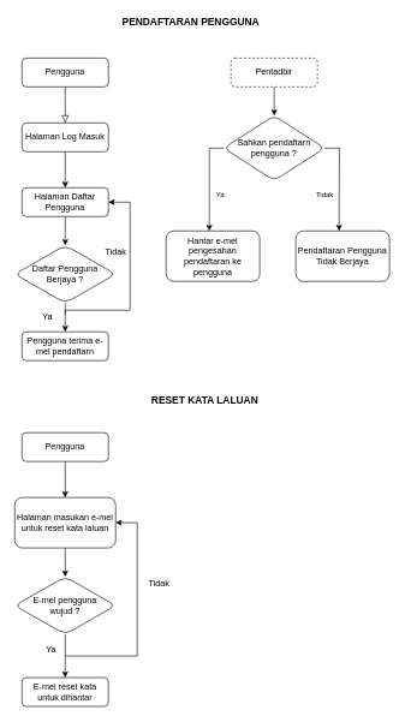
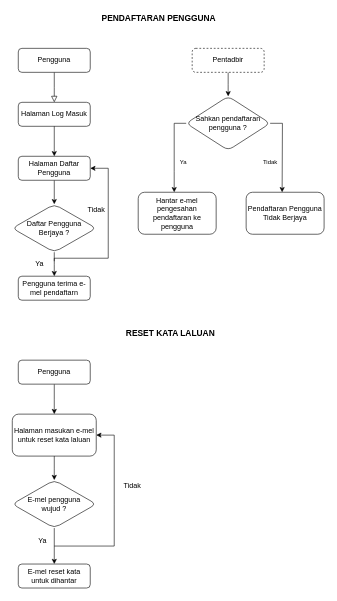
  <mxCell id="0" />
  <mxCell id="1" parent="0" />
  <mxCell id="2" value="" style="rounded=0;html=1;jettySize=auto;orthogonalLoop=1;fontSize=11;endArrow=block;endFill=0;endSize=8;strokeWidth=1;shadow=0;labelBackgroundColor=none;edgeStyle=orthogonalEdgeStyle;" parent="1" source="3" edge="1"><mxGeometry relative="1" as="geometry"><mxPoint x="90" y="170" as="targetPoint" /></mxGeometry></mxCell>
  <mxCell id="3" value="Pengguna" style="rounded=1;whiteSpace=wrap;html=1;fontSize=12;glass=0;strokeWidth=1;shadow=0;" parent="1" vertex="1"><mxGeometry x="30" y="80" width="120" height="40" as="geometry" /></mxCell>
  <mxCell id="4" value="Halaman Log Masuk" style="rounded=1;whiteSpace=wrap;html=1;fontSize=12;glass=0;strokeWidth=1;shadow=0;" parent="1" vertex="1"><mxGeometry x="30" y="170" width="120" height="40" as="geometry" /></mxCell>
  <mxCell id="5" value="" style="endArrow=classic;html=1;rounded=0;exitX=0.5;exitY=1;exitDx=0;exitDy=0;" parent="1" source="4" edge="1"><mxGeometry width="50" height="50" relative="1" as="geometry"><mxPoint x="260" y="360" as="sourcePoint" /><mxPoint x="90" y="260" as="targetPoint" /></mxGeometry></mxCell>
  <mxCell id="6" value="" style="edgeStyle=orthogonalEdgeStyle;rounded=0;orthogonalLoop=1;jettySize=auto;html=1;" parent="1" source="7" target="9" edge="1"><mxGeometry relative="1" as="geometry" /></mxCell>
  <mxCell id="7" value="Halaman Daftar Pengguna" style="rounded=1;whiteSpace=wrap;html=1;fontSize=12;glass=0;strokeWidth=1;shadow=0;" parent="1" vertex="1"><mxGeometry x="30" y="260" width="120" height="40" as="geometry" /></mxCell>
  <mxCell id="8" style="edgeStyle=orthogonalEdgeStyle;rounded=0;orthogonalLoop=1;jettySize=auto;html=1;entryX=1;entryY=0.5;entryDx=0;entryDy=0;" parent="1" target="7" edge="1"><mxGeometry relative="1" as="geometry"><mxPoint x="90" y="435" as="sourcePoint" /><Array as="points"><mxPoint x="90" y="435" /><mxPoint x="90" y="430" /><mxPoint x="180" y="430" /><mxPoint x="180" y="280" /></Array></mxGeometry></mxCell>
  <mxCell id="9" value="Daftar Pengguna &lt;br&gt;Berjaya ?" style="rhombus;whiteSpace=wrap;html=1;rounded=1;glass=0;strokeWidth=1;shadow=0;align=center;" parent="1" vertex="1"><mxGeometry x="20" y="340" width="140" height="80" as="geometry" /></mxCell>
  <mxCell id="10" style="edgeStyle=orthogonalEdgeStyle;rounded=0;orthogonalLoop=1;jettySize=auto;html=1;exitX=0.5;exitY=1;exitDx=0;exitDy=0;" parent="1" source="9" edge="1"><mxGeometry relative="1" as="geometry"><mxPoint x="90" y="460" as="targetPoint" /><Array as="points"><mxPoint x="90" y="440" /><mxPoint x="90" y="440" /></Array></mxGeometry></mxCell>
  <mxCell id="11" value="Tidak" style="text;html=1;align=center;verticalAlign=middle;resizable=0;points=[];autosize=1;strokeColor=none;fillColor=none;" parent="1" vertex="1"><mxGeometry x="140" y="340" width="40" height="20" as="geometry" /></mxCell>
  <mxCell id="12" value="Ya" style="text;html=1;align=center;verticalAlign=middle;resizable=0;points=[];autosize=1;strokeColor=none;fillColor=none;" parent="1" vertex="1"><mxGeometry x="50" y="430" width="30" height="20" as="geometry" /></mxCell>
  <mxCell id="13" value="Pengguna terima e-mel pendaftarn" style="rounded=1;whiteSpace=wrap;html=1;fontSize=12;glass=0;strokeWidth=1;shadow=0;" parent="1" vertex="1"><mxGeometry x="30" y="460" width="120" height="40" as="geometry" /></mxCell>
  <mxCell id="14" style="edgeStyle=orthogonalEdgeStyle;rounded=0;orthogonalLoop=1;jettySize=auto;html=1;exitX=0.5;exitY=1;exitDx=0;exitDy=0;" parent="1" source="15" edge="1"><mxGeometry relative="1" as="geometry"><mxPoint x="380" y="160" as="targetPoint" /></mxGeometry></mxCell>
  <mxCell id="15" value="Pentadbir" style="rounded=1;whiteSpace=wrap;html=1;fontSize=12;glass=0;strokeWidth=1;shadow=0;dashed=1;" parent="1" vertex="1"><mxGeometry x="320" y="80" width="120" height="40" as="geometry" /></mxCell>
  <mxCell id="16" style="edgeStyle=orthogonalEdgeStyle;rounded=0;orthogonalLoop=1;jettySize=auto;html=1;exitX=0;exitY=0.5;exitDx=0;exitDy=0;fontSize=10;" parent="1" source="18" edge="1"><mxGeometry relative="1" as="geometry"><mxPoint x="290" y="320" as="targetPoint" /></mxGeometry></mxCell>
  <mxCell id="17" style="edgeStyle=orthogonalEdgeStyle;rounded=0;orthogonalLoop=1;jettySize=auto;html=1;exitX=1;exitY=0.5;exitDx=0;exitDy=0;fontSize=10;" parent="1" source="18" edge="1"><mxGeometry relative="1" as="geometry"><mxPoint x="470" y="320" as="targetPoint" /></mxGeometry></mxCell>
- <mxCell id="18" value="Sahkan pendaftarn&lt;br&gt;pengguna ?" style="rhombus;whiteSpace=wrap;html=1;rounded=1;glass=0;strokeWidth=1;shadow=0;align=center;" parent="1" vertex="1"><mxGeometry x="310" y="160" width="140" height="90" as="geometry" /></mxCell>
+ <mxCell id="18" value="Sahkan pendaftaran&lt;br&gt;pengguna ?" style="rhombus;whiteSpace=wrap;html=1;rounded=1;glass=0;strokeWidth=1;shadow=0;align=center;" parent="1" vertex="1"><mxGeometry x="310" y="160" width="140" height="90" as="geometry" /></mxCell>
  <mxCell id="19" value="Ya" style="text;html=1;align=center;verticalAlign=middle;resizable=0;points=[];autosize=1;strokeColor=none;fillColor=none;fontSize=10;" parent="1" vertex="1"><mxGeometry x="290" y="260" width="30" height="20" as="geometry" /></mxCell>
  <mxCell id="20" value="Tidak" style="text;html=1;align=center;verticalAlign=middle;resizable=0;points=[];autosize=1;strokeColor=none;fillColor=none;fontSize=10;" parent="1" vertex="1"><mxGeometry x="430" y="260" width="40" height="20" as="geometry" /></mxCell>
  <mxCell id="21" value="Hantar e-mel pengesahan pendaftaran ke pengguna" style="rounded=1;whiteSpace=wrap;html=1;fontSize=12;glass=0;strokeWidth=1;shadow=0;" parent="1" vertex="1"><mxGeometry x="230" y="320" width="130" height="70" as="geometry" /></mxCell>
  <mxCell id="22" value="Pendaftaran Pengguna Tidak Berjaya" style="rounded=1;whiteSpace=wrap;html=1;fontSize=12;glass=0;strokeWidth=1;shadow=0;" parent="1" vertex="1"><mxGeometry x="410" y="320" width="130" height="70" as="geometry" /></mxCell>
  <mxCell id="23" value="&lt;b&gt;&lt;font style=&quot;font-size: 14px&quot;&gt;PENDAFTARAN PENGGUNA&lt;/font&gt;&lt;/b&gt;" style="text;html=1;align=center;verticalAlign=middle;resizable=0;points=[];autosize=1;strokeColor=none;fillColor=none;fontSize=10;" parent="1" vertex="1"><mxGeometry x="159" y="20" width="210" height="20" as="geometry" /></mxCell>
  <mxCell id="24" value="&lt;div&gt;&lt;span&gt;&lt;font face=&quot;helvetica&quot;&gt;&lt;b&gt;RESET KATA LALUAN&lt;/b&gt;&lt;/font&gt;&lt;/span&gt;&lt;/div&gt;" style="text;whiteSpace=wrap;html=1;fontSize=14;align=center;" parent="1" vertex="1"><mxGeometry x="174" y="540" width="220" height="30" as="geometry" /></mxCell>
  <mxCell id="25" style="edgeStyle=orthogonalEdgeStyle;rounded=0;orthogonalLoop=1;jettySize=auto;html=1;fontSize=14;" parent="1" source="26" edge="1"><mxGeometry relative="1" as="geometry"><mxPoint x="90" y="690" as="targetPoint" /></mxGeometry></mxCell>
  <mxCell id="26" value="Pengguna" style="rounded=1;whiteSpace=wrap;html=1;fontSize=12;glass=0;strokeWidth=1;shadow=0;" parent="1" vertex="1"><mxGeometry x="30" y="600" width="120" height="40" as="geometry" /></mxCell>
  <mxCell id="27" style="edgeStyle=orthogonalEdgeStyle;rounded=0;orthogonalLoop=1;jettySize=auto;html=1;exitX=0.5;exitY=1;exitDx=0;exitDy=0;fontSize=14;" parent="1" source="28" edge="1"><mxGeometry relative="1" as="geometry"><mxPoint x="90" y="800" as="targetPoint" /></mxGeometry></mxCell>
  <mxCell id="28" value="Halaman masukan e-mel untuk reset kata laluan" style="rounded=1;whiteSpace=wrap;html=1;fontSize=12;glass=0;strokeWidth=1;shadow=0;" parent="1" vertex="1"><mxGeometry x="20" y="690" width="140" height="70" as="geometry" /></mxCell>
  <mxCell id="29" value="E-mel reset kata untuk dihantar" style="rounded=1;whiteSpace=wrap;html=1;fontSize=12;glass=0;strokeWidth=1;shadow=0;" parent="1" vertex="1"><mxGeometry x="30" y="940" width="120" height="40" as="geometry" /></mxCell>
  <mxCell id="30" style="edgeStyle=orthogonalEdgeStyle;rounded=0;orthogonalLoop=1;jettySize=auto;html=1;exitX=0.5;exitY=1;exitDx=0;exitDy=0;fontSize=14;" parent="1" source="31" target="29" edge="1"><mxGeometry relative="1" as="geometry" /></mxCell>
  <mxCell id="31" value="E-mel pengguna &lt;br&gt;wujud ?" style="rhombus;whiteSpace=wrap;html=1;rounded=1;glass=0;strokeWidth=1;shadow=0;align=center;" parent="1" vertex="1"><mxGeometry x="20" y="800" width="140" height="80" as="geometry" /></mxCell>
  <mxCell id="32" value="" style="endArrow=classic;html=1;rounded=0;fontSize=14;entryX=1;entryY=0.5;entryDx=0;entryDy=0;" parent="1" target="28" edge="1"><mxGeometry width="50" height="50" relative="1" as="geometry"><mxPoint x="90" y="910" as="sourcePoint" /><mxPoint x="180" y="840" as="targetPoint" /><Array as="points"><mxPoint x="190" y="910" /><mxPoint x="190" y="840" /><mxPoint x="190" y="725" /></Array></mxGeometry></mxCell>
  <mxCell id="33" value="&lt;font style=&quot;font-size: 12px&quot;&gt;Ya&lt;/font&gt;" style="text;html=1;align=center;verticalAlign=middle;resizable=0;points=[];autosize=1;strokeColor=none;fillColor=none;fontSize=14;" parent="1" vertex="1"><mxGeometry x="55" y="890" width="30" height="20" as="geometry" /></mxCell>
  <mxCell id="34" value="Tidak" style="text;html=1;align=center;verticalAlign=middle;resizable=0;points=[];autosize=1;strokeColor=none;fillColor=none;fontSize=12;" parent="1" vertex="1"><mxGeometry x="200" y="800" width="40" height="20" as="geometry" /></mxCell>
